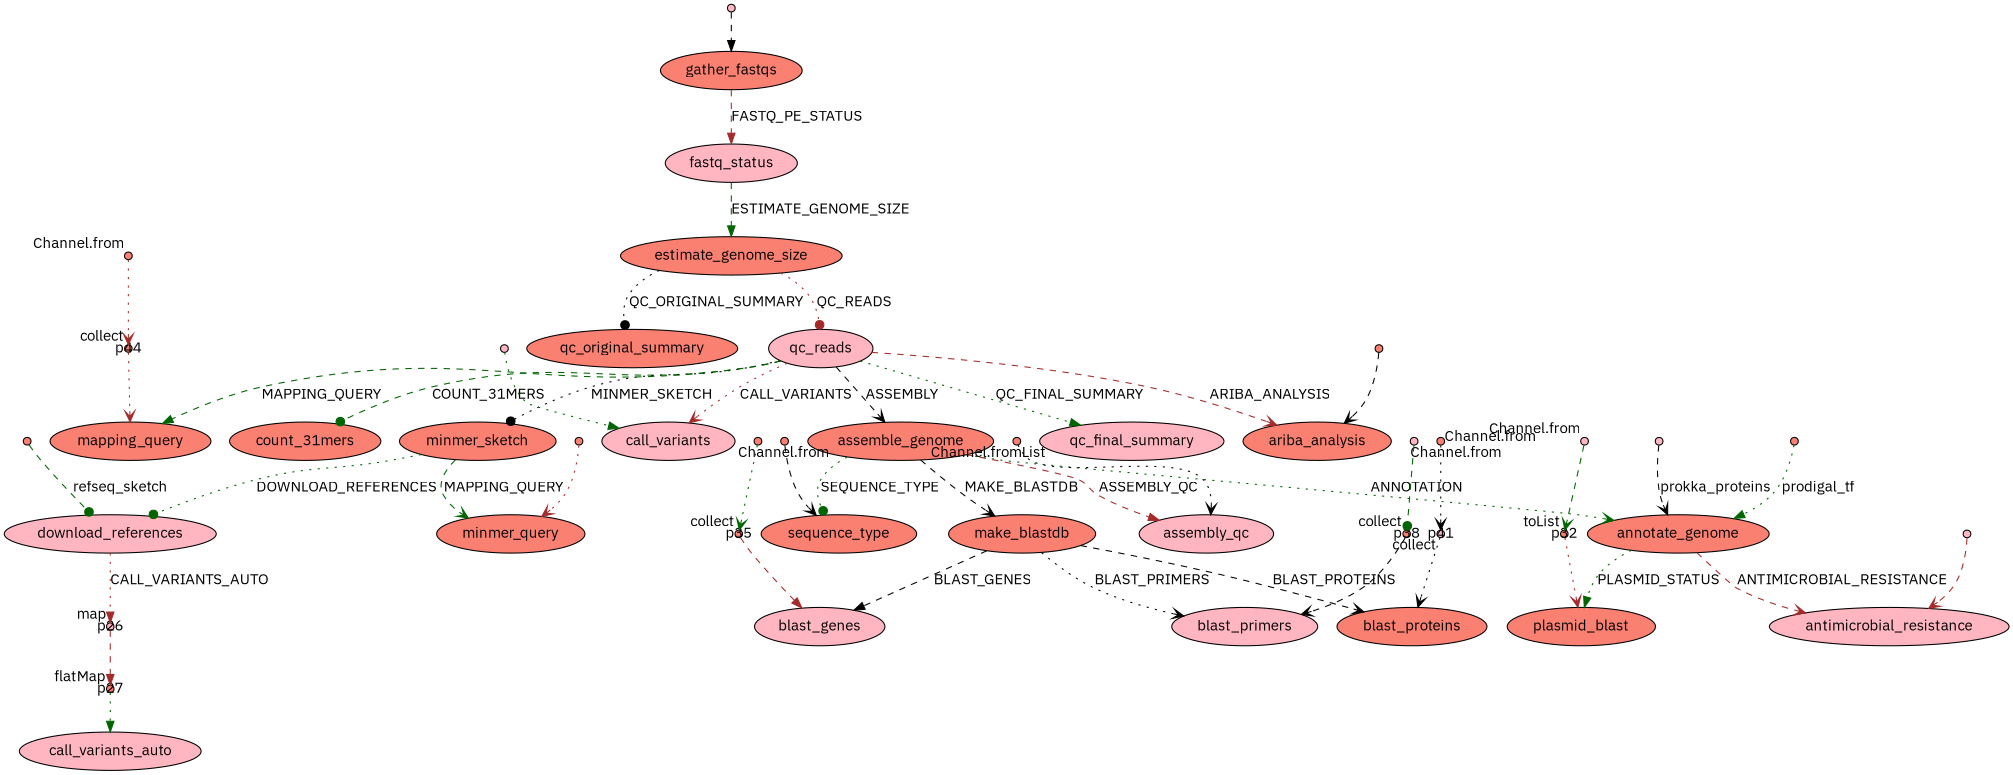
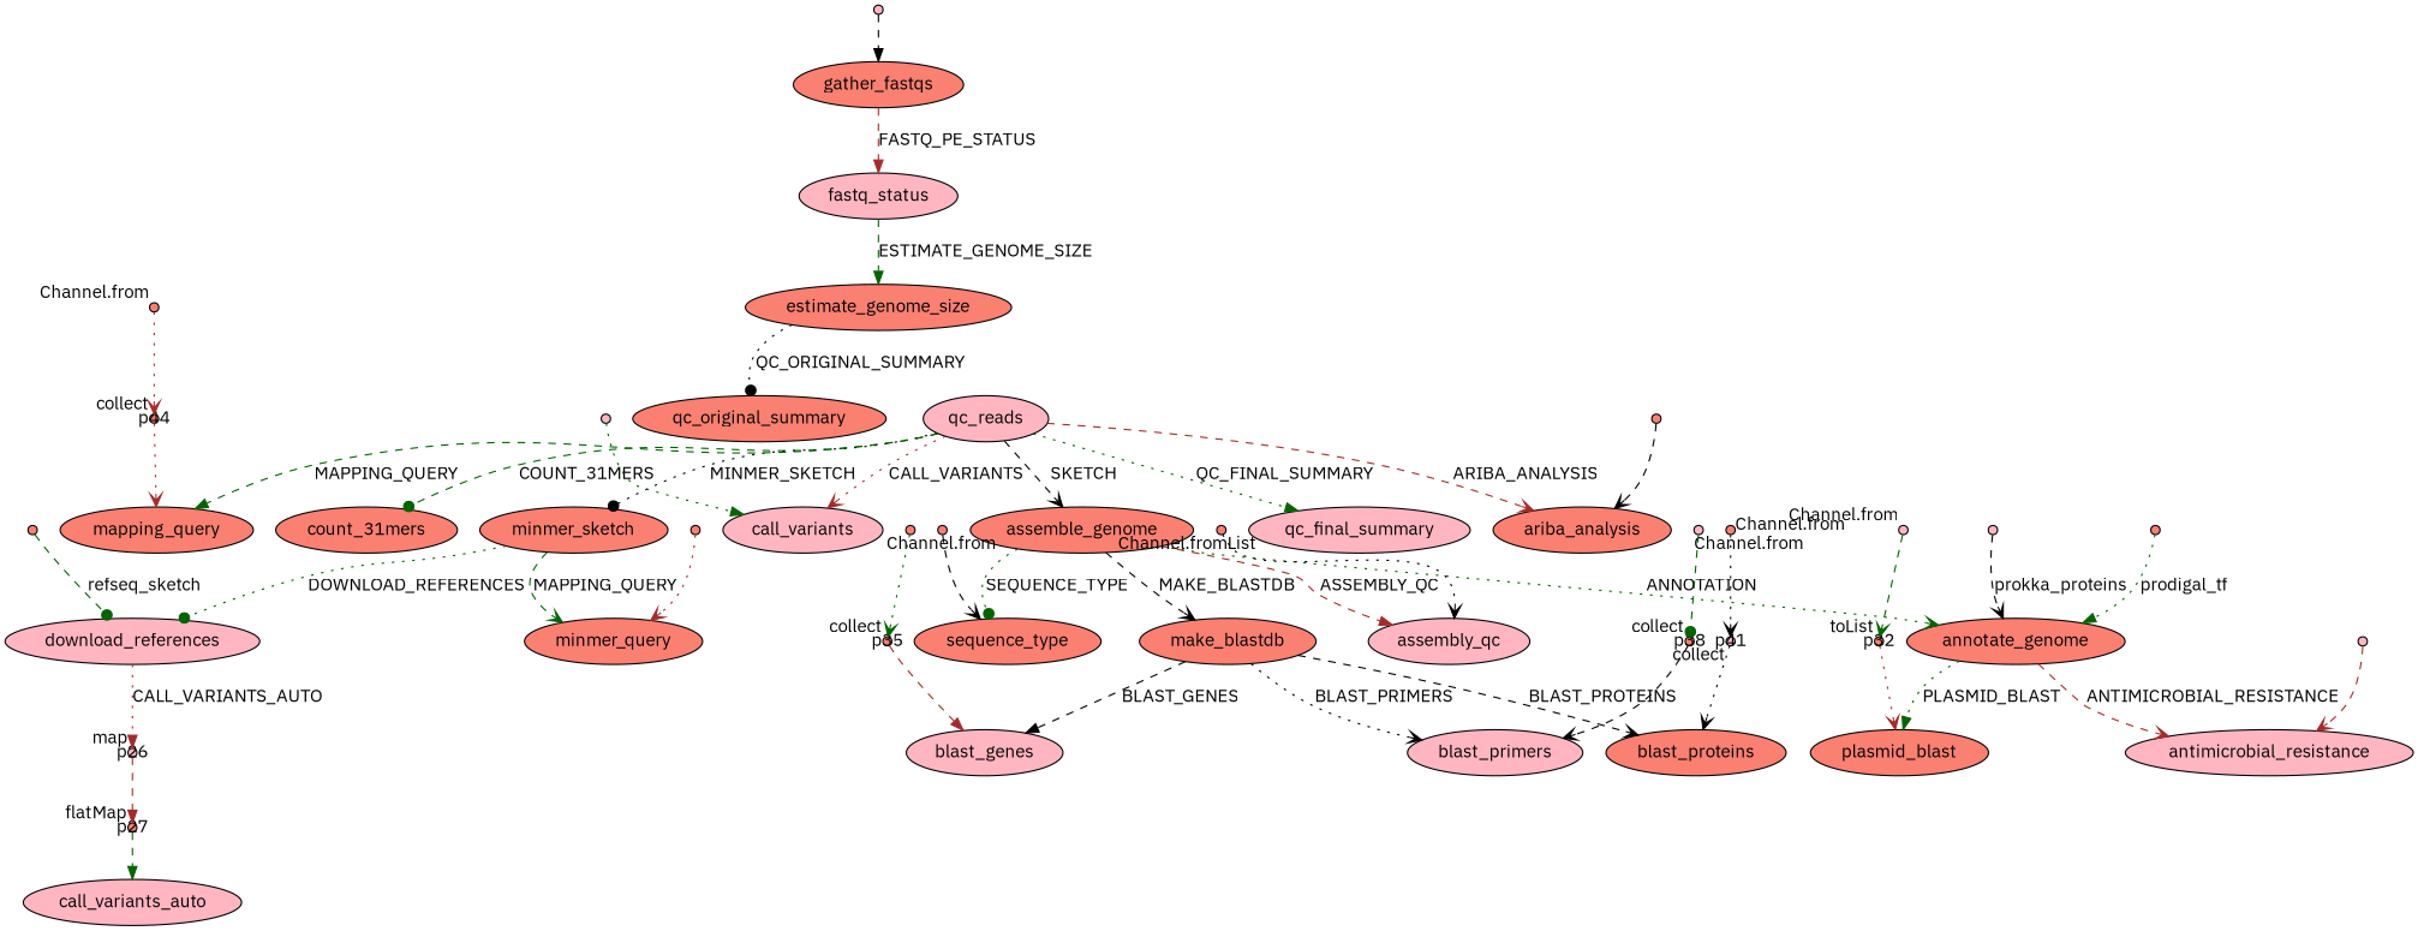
  digraph {
    fontname="IBM Plex Sans"
    node [fillcolor=salmon fontname="IBM Plex Sans" style=filled]
    edge [arrowhead=vee color=darkgreen fontname="IBM Plex Sans" style=dashed]
    p0 [fillcolor=lightpink fixedsize=true shape=point width=0.1]
    n2 [label=gather_fastqs]
    n3 [fillcolor=lightpink label=fastq_status]
    n4 [label=estimate_genome_size]
    n5 [fillcolor=lightpink label=qc_reads]
    n6 [label=qc_original_summary]
    n7 [label=count_31mers]
    n8 [label=ariba_analysis]
    n9 [label=minmer_sketch]
    n10 [fillcolor=lightpink label=call_variants]
    n11 [label=mapping_query]
    n12 [label=assemble_genome]
    n13 [fillcolor=lightpink label=qc_final_summary]
    n14 [label=minmer_query]
    n15 [fillcolor=lightpink label=download_references]
    n16 [label=sequence_type]
    n17 [label=make_blastdb]
    n18 [label=annotate_genome]
    n19 [fillcolor=lightpink label=assembly_qc]
    p26 [fillcolor=lightpink fixedsize=true shape=circle width=0.1 xlabel=map]
    n21 [fillcolor=lightpink label=blast_genes]
    n22 [fillcolor=lightpink label=blast_primers]
    n23 [label=blast_proteins]
    n24 [label=plasmid_blast]
    n25 [fillcolor=lightpink label=antimicrobial_resistance]
    p8 [fixedsize=true shape=point width=0.1 xlabel="Channel.fromList"]
    p11 [fillcolor=lightpink fixedsize=true shape=point width=0.1]
    p12 [fixedsize=true shape=point width=0.1]
    p15 [fixedsize=true shape=point width=0.1]
    p17 [fixedsize=true shape=point width=0.1]
    p27 [fixedsize=true shape=circle width=0.1 xlabel=flatMap]
    p20 [fixedsize=true shape=point width=0.1]
    p22 [fillcolor=lightpink fixedsize=true shape=point width=0.1]
    p24 [fixedsize=true shape=point width=0.1]
    n35 [fillcolor=lightpink label=call_variants_auto]
    p29 [fillcolor=lightpink fixedsize=true shape=point width=0.1]
    p31 [fillcolor=lightpink fixedsize=true shape=point width=0.1 xlabel="Channel.from"]
    p32 [fixedsize=true shape=circle width=0.1 xlabel=toList]
    p34 [fixedsize=true shape=point width=0.1 xlabel="Channel.from"]
    p35 [fixedsize=true shape=circle width=0.1 xlabel=collect]
    p37 [fillcolor=lightpink fixedsize=true shape=point width=0.1 xlabel="Channel.from"]
    p38 [fixedsize=true shape=circle width=0.1 xlabel=collect]
    p40 [fixedsize=true shape=point width=0.1 xlabel="Channel.from"]
    p41 [fillcolor=lightpink fixedsize=true shape=circle width=0.1 xlabel=collect]
    p43 [fixedsize=true shape=point width=0.1 xlabel="Channel.from"]
    p44 [fixedsize=true shape=circle width=0.1 xlabel=collect]
    p0 -> n2 [arrowhead=normal color=black]
    n2 -> n3 [arrowhead=normal color=brown label=FASTQ_PE_STATUS]
    n3 -> n4 [arrowhead=normal label=ESTIMATE_GENOME_SIZE]
-   n4 -> n5 [arrowhead=dot color=brown label=QC_READS style=dotted]
    n4 -> n6 [arrowhead=dot color=black label=QC_ORIGINAL_SUMMARY style=dotted]
    n5 -> n7 [arrowhead=dot label=COUNT_31MERS]
    n5 -> n8 [color=brown label=ARIBA_ANALYSIS]
    n5 -> n9 [arrowhead=dot color=black label=MINMER_SKETCH style=dotted]
    n5 -> n10 [color=brown label=CALL_VARIANTS style=dotted]
    n5 -> n11 [arrowhead=normal label=MAPPING_QUERY]
-   n5 -> n12 [color=black label=ASSEMBLY]
+   n5 -> n12 [color=black label=SKETCH]
    n5 -> n13 [arrowhead=normal label=QC_FINAL_SUMMARY style=dotted]
    n9 -> n14 [label=MAPPING_QUERY]
    n9 -> n15 [arrowhead=dot label=DOWNLOAD_REFERENCES style=dotted]
    n12 -> n16 [arrowhead=dot label=SEQUENCE_TYPE style=dotted]
    n12 -> n17 [color=black label=MAKE_BLASTDB]
    n12 -> n18 [label=ANNOTATION style=dotted]
    n12 -> n19 [arrowhead=normal color=brown label=ASSEMBLY_QC]
    n15 -> p26 [arrowhead=normal color=brown label=CALL_VARIANTS_AUTO style=dotted]
    n17 -> n21 [arrowhead=normal color=black label=BLAST_GENES]
    n17 -> n22 [color=black label=BLAST_PRIMERS style=dotted]
    n17 -> n23 [color=black label=BLAST_PROTEINS]
-   n18 -> n24 [arrowhead=normal label=PLASMID_STATUS style=dotted]
+   n18 -> n24 [arrowhead=normal label=PLASMID_BLAST style=dotted]
    n18 -> n25 [color=brown label=ANTIMICROBIAL_RESISTANCE]
    p26 -> p27 [arrowhead=normal color=brown]
    p8 -> n19 [color=black style=dotted]
    p11 -> n18 [color=black label=prokka_proteins]
    p12 -> n18 [arrowhead=normal label=prodigal_tf style=dotted]
    p15 -> n16 [color=black]
    p17 -> n8 [color=black]
-   p27 -> n35 [arrowhead=normal style=dotted]
+   p27 -> n35 [arrowhead=normal]
    p20 -> n14 [color=brown style=dotted]
    p22 -> n10 [arrowhead=normal style=dotted]
    p24 -> n15 [arrowhead=dot label=refseq_sketch]
    p29 -> n25 [color=brown]
    p31 -> p32
    p32 -> n24 [color=brown style=dotted]
    p34 -> p35 [style=dotted]
    p35 -> n21 [arrowhead=normal color=brown]
    p37 -> p38 [arrowhead=dot]
    p38 -> n22 [color=black]
    p40 -> p41 [color=black style=dotted]
    p41 -> n23 [color=black style=dotted]
    p43 -> p44 [color=brown style=dotted]
    p44 -> n11 [color=brown style=dotted]
  }
